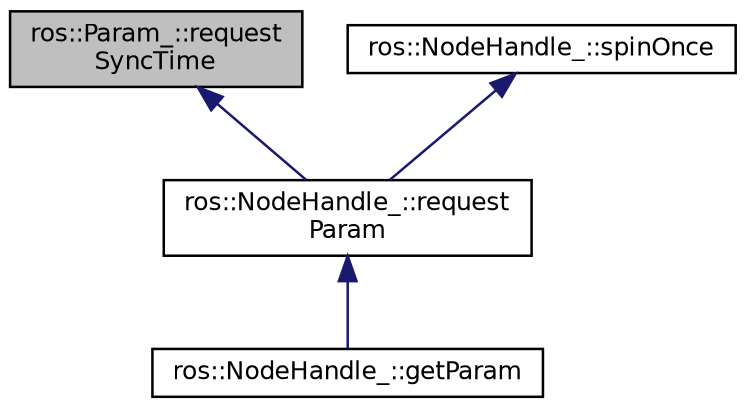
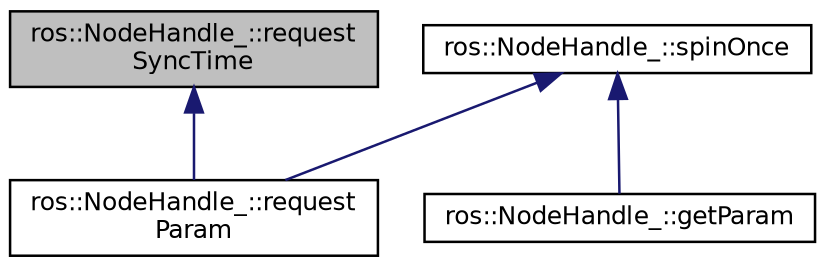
  digraph {
    rankdir=TB
    node [color=black fillcolor=white fontname=Helvetica fontsize=10 shape=record style=filled]
    edge [color=midnightblue dir=back fontname=Helvetica fontsize=10 labelfontname=Helvetica labelfontsize=10 style=solid]
-   n1 [fillcolor=grey75 fontcolor=black height=0.2 label="ros::Param_::request\lSyncTime" width=0.4]
+   n1 [fillcolor=grey75 fontcolor=black height=0.2 label="ros::NodeHandle_::request\lSyncTime" width=0.4]
    n2 [height=0.2 label="ros::NodeHandle_::request\lParam" width=0.4]
    n3 [height=0.2 label="ros::NodeHandle_::spinOnce" width=0.4]
    n4 [height=0.2 label="ros::NodeHandle_::getParam" width=0.4]
    n1 -> n2
-   n2 -> n4
+   n3 -> n4
    n3 -> n2
  }
